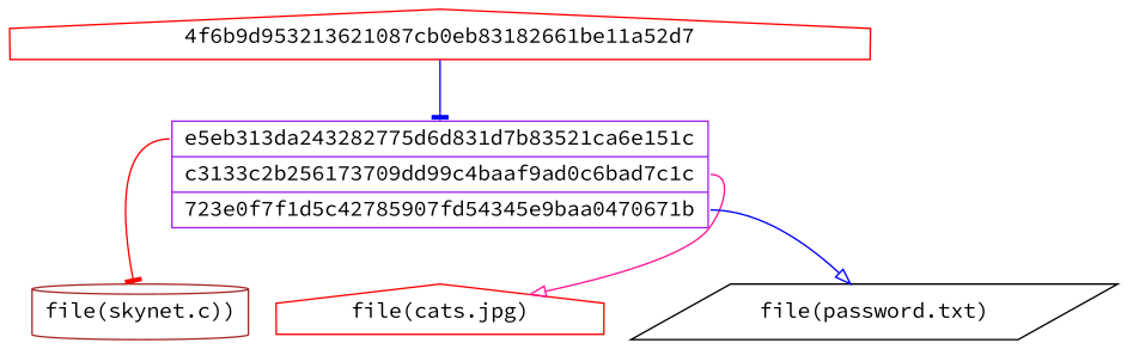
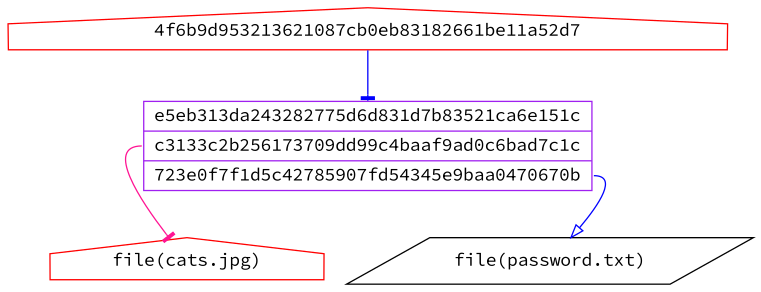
  digraph {
    fontname="Source Code Pro"
    node [color=red fontname="Source Code Pro" shape=house]
    edge [arrowhead=tee color=blue fontname="Source Code Pro"]
    n1 [label="4f6b9d953213621087cb0eb83182661be11a52d7"]
-   n2 [color=purple label="{<f0> e5eb313da243282775d6d831d7b83521ca6e151c|<f1> c3133c2b256173709dd99c4baaf9ad0c6bad7c1c|<f2> 723e0f7f1d5c42785907fd54345e9baa0470671b}" shape=record]
-   n3 [color=brown label="file(skynet.c))" shape=cylinder]
+   n2 [color=purple label="{<f0> e5eb313da243282775d6d831d7b83521ca6e151c|<f1> c3133c2b256173709dd99c4baaf9ad0c6bad7c1c|<f2> 723e0f7f1d5c42785907fd54345e9baa0470670b}" shape=record]
    n4 [label="file(cats.jpg)"]
    n5 [color=black label="file(password.txt)" shape=parallelogram]
    n1 -> n2 [headport=f0]
-   n2 -> n3 [color=red tailport=f0]
-   n2 -> n4 [arrowhead=onormal color=deeppink tailport=f1]
+   n2 -> n4 [color=deeppink tailport=f1]
    n2 -> n5 [arrowhead=onormal tailport=f2]
  }
